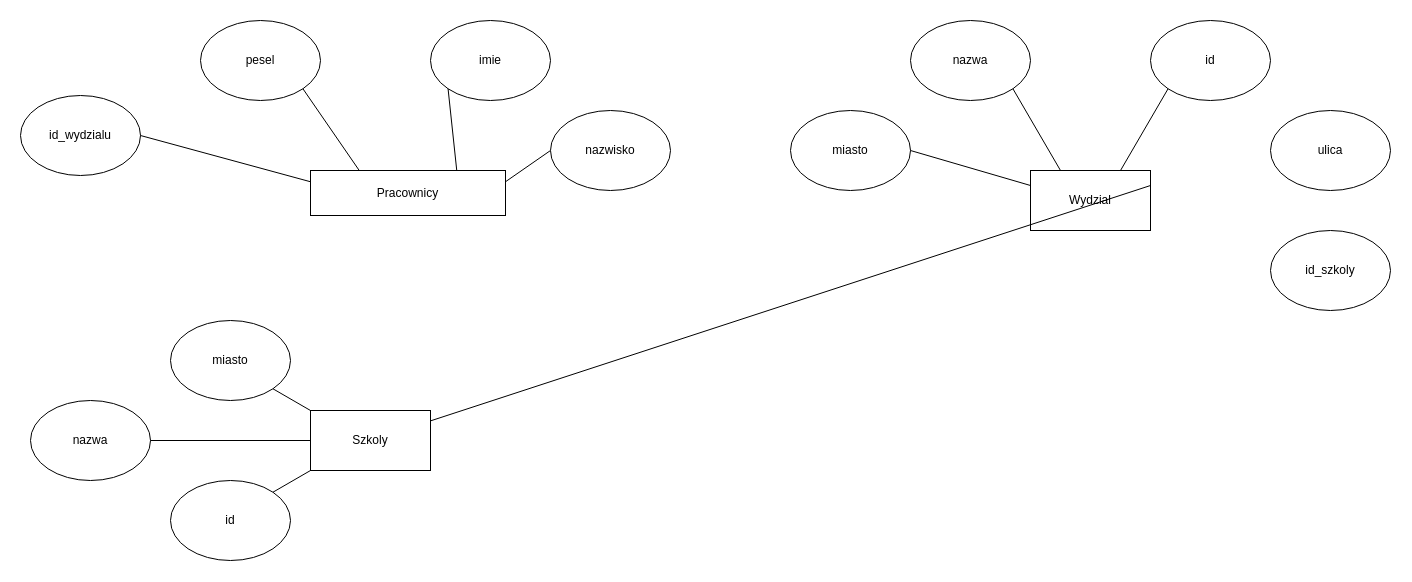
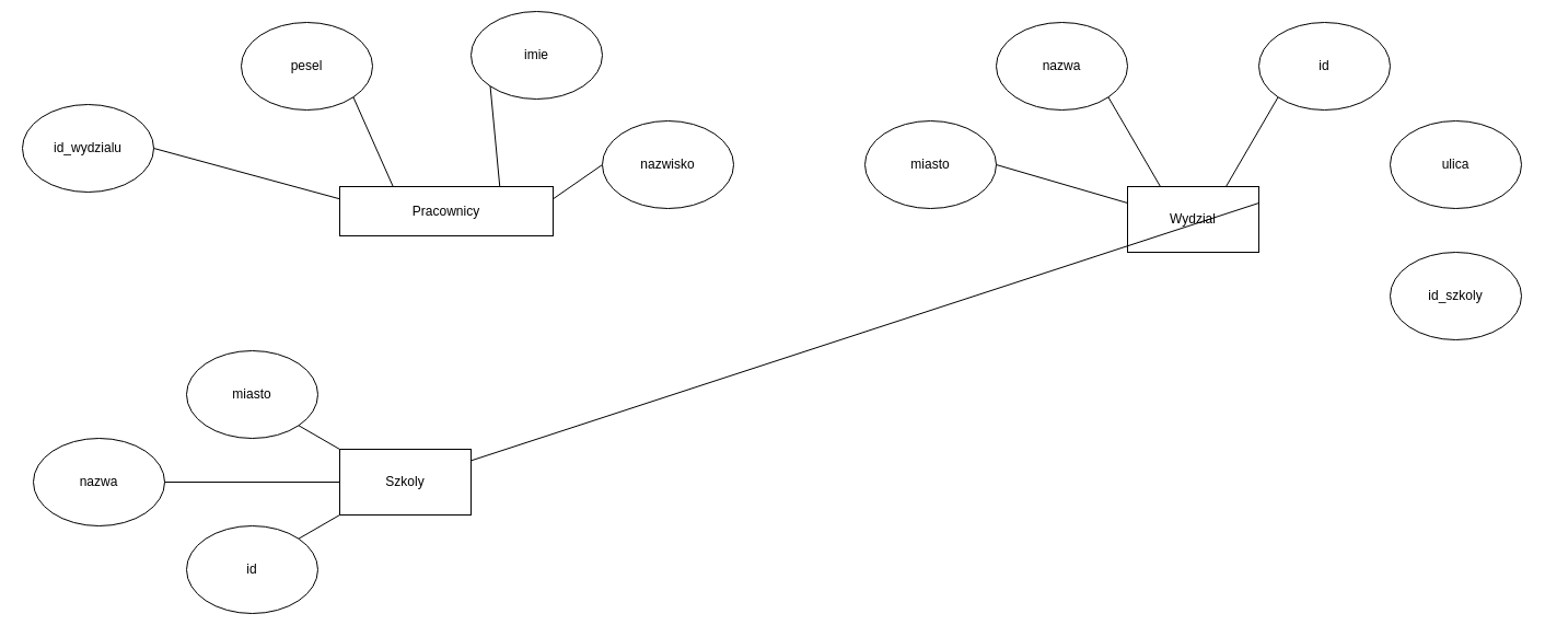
  <mxCell id="0" />
  <mxCell id="1" parent="0" />
  <mxCell id="2" value="Pracownicy" style="rounded=0;whiteSpace=wrap;html=1;" vertex="1" parent="1"><mxGeometry x="310" y="170" width="195" height="45" as="geometry" /></mxCell>
- <mxCell id="3" value="pesel" style="ellipse;whiteSpace=wrap;html=1;" vertex="1" parent="1"><mxGeometry x="200" y="20" width="120" height="80" as="geometry" /></mxCell>
+ <mxCell id="3" value="pesel" style="ellipse;whiteSpace=wrap;html=1;" vertex="1" parent="1"><mxGeometry x="220" y="20" width="120" height="80" as="geometry" /></mxCell>
  <mxCell id="4" value="" style="endArrow=none;html=1;rounded=0;entryX=1;entryY=1;entryDx=0;entryDy=0;exitX=0.25;exitY=0;exitDx=0;exitDy=0;" edge="1" parent="1" source="2" target="3"><mxGeometry width="50" height="50" relative="1" as="geometry"><mxPoint x="570" y="330" as="sourcePoint" /><mxPoint x="620" y="280" as="targetPoint" /></mxGeometry></mxCell>
- <mxCell id="5" value="imie" style="ellipse;whiteSpace=wrap;html=1;" vertex="1" parent="1"><mxGeometry x="430" y="20" width="120" height="80" as="geometry" /></mxCell>
+ <mxCell id="5" value="imie" style="ellipse;whiteSpace=wrap;html=1;" vertex="1" parent="1"><mxGeometry x="430" y="10" width="120" height="80" as="geometry" /></mxCell>
  <mxCell id="6" value="" style="endArrow=none;html=1;rounded=0;entryX=0;entryY=1;entryDx=0;entryDy=0;exitX=0.75;exitY=0;exitDx=0;exitDy=0;" edge="1" parent="1" source="2" target="5"><mxGeometry width="50" height="50" relative="1" as="geometry"><mxPoint x="570" y="330" as="sourcePoint" /><mxPoint x="620" y="280" as="targetPoint" /></mxGeometry></mxCell>
  <mxCell id="7" value="" style="endArrow=none;html=1;rounded=0;entryX=0;entryY=0.5;entryDx=0;entryDy=0;exitX=1;exitY=0.25;exitDx=0;exitDy=0;" edge="1" parent="1" source="2" target="8"><mxGeometry width="50" height="50" relative="1" as="geometry"><mxPoint x="440" y="230" as="sourcePoint" /><mxPoint x="488" y="148" as="targetPoint" /></mxGeometry></mxCell>
  <mxCell id="8" value="nazwisko" style="ellipse;whiteSpace=wrap;html=1;" vertex="1" parent="1"><mxGeometry x="550" y="110" width="120" height="80" as="geometry" /></mxCell>
  <mxCell id="9" value="id_wydzialu" style="ellipse;whiteSpace=wrap;html=1;" vertex="1" parent="1"><mxGeometry x="20" y="95" width="120" height="80" as="geometry" /></mxCell>
  <mxCell id="10" value="" style="endArrow=none;html=1;rounded=0;entryX=1;entryY=0.5;entryDx=0;entryDy=0;exitX=0;exitY=0.25;exitDx=0;exitDy=0;" edge="1" parent="1" source="2" target="9"><mxGeometry width="50" height="50" relative="1" as="geometry"><mxPoint x="570" y="330" as="sourcePoint" /><mxPoint x="620" y="280" as="targetPoint" /></mxGeometry></mxCell>
  <mxCell id="11" value="Wydzial" style="rounded=0;whiteSpace=wrap;html=1;" vertex="1" parent="1"><mxGeometry x="1030" y="170" width="120" height="60" as="geometry" /></mxCell>
  <mxCell id="12" value="nazwa" style="ellipse;whiteSpace=wrap;html=1;" vertex="1" parent="1"><mxGeometry x="910" y="20" width="120" height="80" as="geometry" /></mxCell>
  <mxCell id="13" value="id" style="ellipse;whiteSpace=wrap;html=1;" vertex="1" parent="1"><mxGeometry x="1150" y="20" width="120" height="80" as="geometry" /></mxCell>
  <mxCell id="14" value="ulica" style="ellipse;whiteSpace=wrap;html=1;" vertex="1" parent="1"><mxGeometry x="1270" y="110" width="120" height="80" as="geometry" /></mxCell>
  <mxCell id="15" value="miasto" style="ellipse;whiteSpace=wrap;html=1;" vertex="1" parent="1"><mxGeometry x="790" y="110" width="120" height="80" as="geometry" /></mxCell>
  <mxCell id="16" value="" style="endArrow=none;html=1;rounded=0;exitX=1;exitY=0.25;exitDx=0;exitDy=0;" edge="1" parent="1" source="11" target="21"><mxGeometry width="50" height="50" relative="1" as="geometry"><mxPoint x="730" y="230" as="sourcePoint" /><mxPoint x="780" y="180" as="targetPoint" /></mxGeometry></mxCell>
  <mxCell id="17" value="" style="endArrow=none;html=1;rounded=0;entryX=1;entryY=0.5;entryDx=0;entryDy=0;exitX=0;exitY=0.25;exitDx=0;exitDy=0;" edge="1" parent="1" source="11" target="15"><mxGeometry width="50" height="50" relative="1" as="geometry"><mxPoint x="730" y="230" as="sourcePoint" /><mxPoint x="780" y="180" as="targetPoint" /></mxGeometry></mxCell>
  <mxCell id="18" value="" style="endArrow=none;html=1;rounded=0;entryX=0;entryY=1;entryDx=0;entryDy=0;exitX=0.75;exitY=0;exitDx=0;exitDy=0;" edge="1" parent="1" source="11" target="13"><mxGeometry width="50" height="50" relative="1" as="geometry"><mxPoint x="730" y="230" as="sourcePoint" /><mxPoint x="780" y="180" as="targetPoint" /></mxGeometry></mxCell>
  <mxCell id="19" value="" style="endArrow=none;html=1;rounded=0;entryX=1;entryY=1;entryDx=0;entryDy=0;exitX=0.25;exitY=0;exitDx=0;exitDy=0;" edge="1" parent="1" source="11" target="12"><mxGeometry width="50" height="50" relative="1" as="geometry"><mxPoint x="730" y="230" as="sourcePoint" /><mxPoint x="780" y="180" as="targetPoint" /></mxGeometry></mxCell>
  <mxCell id="20" value="id_szkoly" style="ellipse;whiteSpace=wrap;html=1;" vertex="1" parent="1"><mxGeometry x="1270" y="230" width="120" height="80" as="geometry" /></mxCell>
  <mxCell id="21" value="Szkoly" style="rounded=0;whiteSpace=wrap;html=1;" vertex="1" parent="1"><mxGeometry x="310" y="410" width="120" height="60" as="geometry" /></mxCell>
  <mxCell id="22" value="id" style="ellipse;whiteSpace=wrap;html=1;" vertex="1" parent="1"><mxGeometry x="170" y="480" width="120" height="80" as="geometry" /></mxCell>
  <mxCell id="23" value="miasto" style="ellipse;whiteSpace=wrap;html=1;" vertex="1" parent="1"><mxGeometry x="170" y="320" width="120" height="80" as="geometry" /></mxCell>
  <mxCell id="24" value="nazwa" style="ellipse;whiteSpace=wrap;html=1;" vertex="1" parent="1"><mxGeometry x="30" y="400" width="120" height="80" as="geometry" /></mxCell>
  <mxCell id="25" value="" style="endArrow=none;html=1;rounded=0;entryX=1;entryY=1;entryDx=0;entryDy=0;exitX=0;exitY=0;exitDx=0;exitDy=0;" edge="1" parent="1" source="21" target="23"><mxGeometry width="50" height="50" relative="1" as="geometry"><mxPoint x="770" y="440" as="sourcePoint" /><mxPoint x="820" y="390" as="targetPoint" /></mxGeometry></mxCell>
  <mxCell id="26" value="" style="endArrow=none;html=1;rounded=0;entryX=1;entryY=0;entryDx=0;entryDy=0;exitX=0;exitY=1;exitDx=0;exitDy=0;" edge="1" parent="1" source="21" target="22"><mxGeometry width="50" height="50" relative="1" as="geometry"><mxPoint x="770" y="440" as="sourcePoint" /><mxPoint x="820" y="390" as="targetPoint" /></mxGeometry></mxCell>
  <mxCell id="27" value="" style="endArrow=none;html=1;rounded=0;exitX=1;exitY=0.5;exitDx=0;exitDy=0;entryX=0;entryY=0.5;entryDx=0;entryDy=0;" edge="1" parent="1" source="24" target="21"><mxGeometry width="50" height="50" relative="1" as="geometry"><mxPoint x="770" y="440" as="sourcePoint" /><mxPoint x="820" y="390" as="targetPoint" /></mxGeometry></mxCell>
